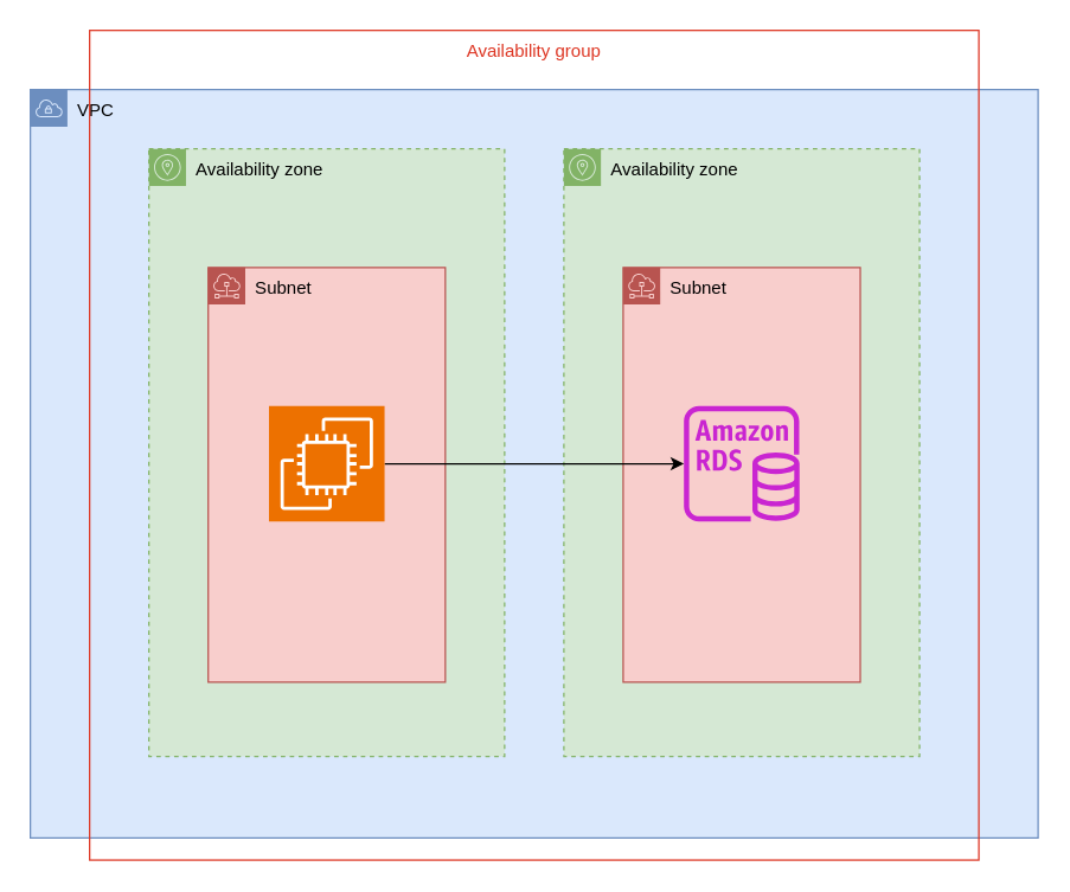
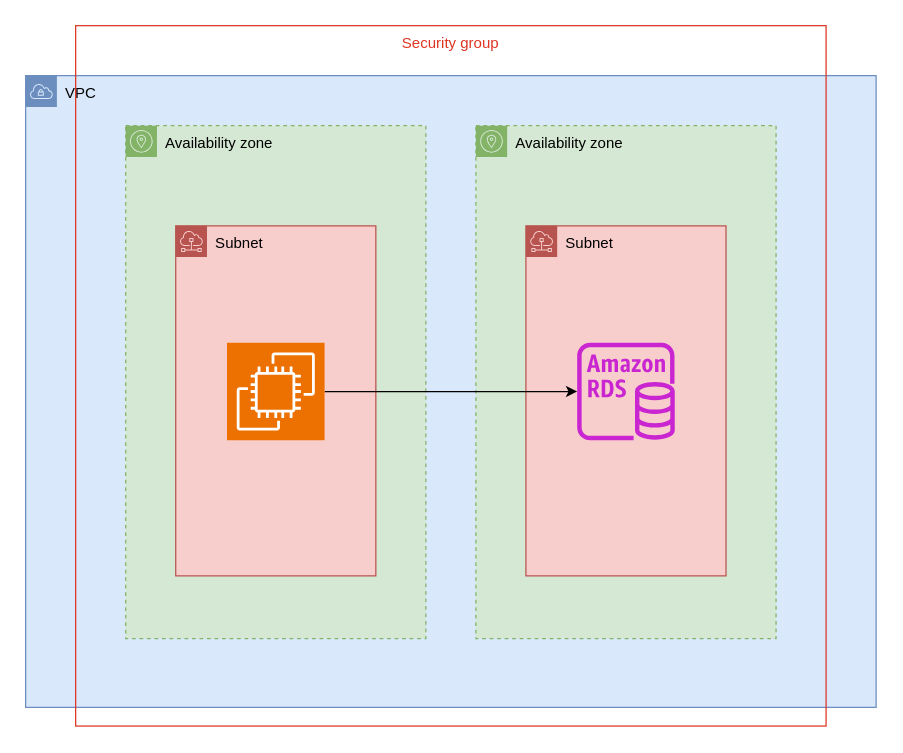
  <mxCell id="0" />
  <mxCell id="1" parent="0" />
  <mxCell id="2" value="VPC" style="sketch=0;outlineConnect=0;html=1;whiteSpace=wrap;fontSize=12;fontStyle=0;shape=mxgraph.aws4.group;grIcon=mxgraph.aws4.group_vpc;strokeColor=#6c8ebf;fillColor=#dae8fc;verticalAlign=top;align=left;spacingLeft=30;dashed=0;" vertex="1" parent="1"><mxGeometry x="20" y="60" width="680" height="505" as="geometry" /></mxCell>
  <mxCell id="3" value="Availability zone" style="sketch=0;outlineConnect=0;html=1;whiteSpace=wrap;fontSize=12;fontStyle=0;shape=mxgraph.aws4.group;grIcon=mxgraph.aws4.group_availability_zone;strokeColor=#82b366;fillColor=#d5e8d4;verticalAlign=top;align=left;spacingLeft=30;dashed=1;" vertex="1" parent="1"><mxGeometry x="100" y="100" width="240" height="410" as="geometry" /></mxCell>
  <mxCell id="4" value="Availability zone" style="sketch=0;outlineConnect=0;html=1;whiteSpace=wrap;fontSize=12;fontStyle=0;shape=mxgraph.aws4.group;grIcon=mxgraph.aws4.group_availability_zone;strokeColor=#82b366;fillColor=#d5e8d4;verticalAlign=top;align=left;spacingLeft=30;dashed=1;" vertex="1" parent="1"><mxGeometry x="380" y="100" width="240" height="410" as="geometry" /></mxCell>
  <mxCell id="5" value="Subnet" style="sketch=0;outlineConnect=0;html=1;whiteSpace=wrap;fontSize=12;fontStyle=0;shape=mxgraph.aws4.group;grIcon=mxgraph.aws4.group_subnet;strokeColor=#b85450;fillColor=#f8cecc;verticalAlign=top;align=left;spacingLeft=30;dashed=0;" vertex="1" parent="1"><mxGeometry x="140" y="180" width="160" height="280" as="geometry" /></mxCell>
  <mxCell id="6" value="Subnet" style="sketch=0;outlineConnect=0;html=1;whiteSpace=wrap;fontSize=12;fontStyle=0;shape=mxgraph.aws4.group;grIcon=mxgraph.aws4.group_subnet;strokeColor=#b85450;fillColor=#f8cecc;verticalAlign=top;align=left;spacingLeft=30;dashed=0;" vertex="1" parent="1"><mxGeometry x="420" y="180" width="160" height="280" as="geometry" /></mxCell>
- <mxCell id="7" value="Availability group" style="fillColor=none;strokeColor=#DD3522;verticalAlign=top;fontStyle=0;fontColor=#DD3522;whiteSpace=wrap;html=1;" vertex="1" parent="1"><mxGeometry x="60" y="20" width="600" height="560" as="geometry" /></mxCell>
+ <mxCell id="7" value="Security group" style="fillColor=none;strokeColor=#DD3522;verticalAlign=top;fontStyle=0;fontColor=#DD3522;whiteSpace=wrap;html=1;" vertex="1" parent="1"><mxGeometry x="60" y="20" width="600" height="560" as="geometry" /></mxCell>
  <mxCell id="8" style="edgeStyle=orthogonalEdgeStyle;rounded=0;orthogonalLoop=1;jettySize=auto;html=1;exitX=1;exitY=0.5;exitDx=0;exitDy=0;exitPerimeter=0;" edge="1" parent="1" source="9" target="10"><mxGeometry relative="1" as="geometry" /></mxCell>
  <mxCell id="9" value="" style="sketch=0;points=[[0,0,0],[0.25,0,0],[0.5,0,0],[0.75,0,0],[1,0,0],[0,1,0],[0.25,1,0],[0.5,1,0],[0.75,1,0],[1,1,0],[0,0.25,0],[0,0.5,0],[0,0.75,0],[1,0.25,0],[1,0.5,0],[1,0.75,0]];outlineConnect=0;fontColor=#232F3E;fillColor=#ED7100;strokeColor=#ffffff;dashed=0;verticalLabelPosition=bottom;verticalAlign=top;align=center;html=1;fontSize=12;fontStyle=0;aspect=fixed;shape=mxgraph.aws4.resourceIcon;resIcon=mxgraph.aws4.ec2;" vertex="1" parent="1"><mxGeometry x="181" y="273.5" width="78" height="78" as="geometry" /></mxCell>
  <mxCell id="10" value="" style="sketch=0;outlineConnect=0;fontColor=#232F3E;gradientColor=none;fillColor=#C925D1;strokeColor=none;dashed=0;verticalLabelPosition=bottom;verticalAlign=top;align=center;html=1;fontSize=12;fontStyle=0;aspect=fixed;pointerEvents=1;shape=mxgraph.aws4.rds_instance;" vertex="1" parent="1"><mxGeometry x="461" y="273.5" width="78" height="78" as="geometry" /></mxCell>
